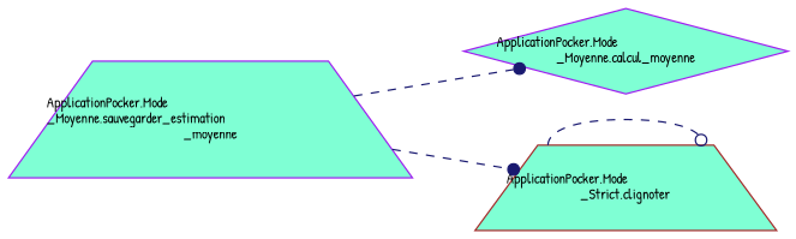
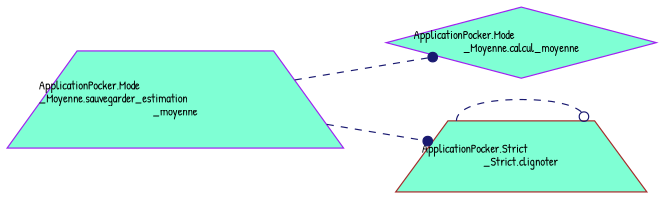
  digraph {
    rankdir=LR
    fontname="Patrick Hand"
    node [color=purple fillcolor=aquamarine fontname="Patrick Hand" fontsize=10 shape=trapezium style=filled]
    edge [color=midnightblue fontname="Patrick Hand" fontsize=10 labelfontname=Helvetica labelfontsize=10 style=dashed arrowhead=dot]
    n1 [fontcolor=black height=0.2 label="ApplicationPocker.Mode\l_Moyenne.sauvegarder_estimation\l_moyenne" width=0.4]
    n2 [height=0.2 label="ApplicationPocker.Mode\l_Moyenne.calcul_moyenne" shape=diamond width=0.4]
-   n3 [color=brown height=0.2 label="ApplicationPocker.Mode\l_Strict.clignoter" width=0.4]
+   n3 [color=brown height=0.2 label="ApplicationPocker.Strict\l_Strict.clignoter" width=0.4]
    n1 -> n2
    n1 -> n3
    n3 -> n3 [arrowhead=odot]
  }
